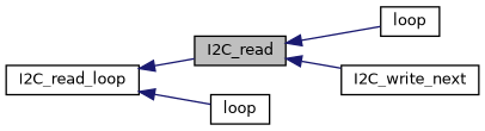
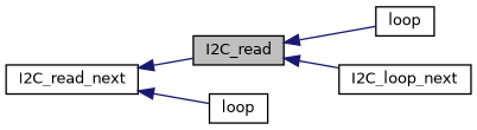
  digraph {
    rankdir=LR
    node [color=black fillcolor=white fontname=Helvetica fontsize=10 shape=record style=filled]
    edge [color=midnightblue dir=back fontname=Helvetica fontsize=10 labelfontname=Helvetica labelfontsize=10 style=solid]
    n1 [fillcolor=grey75 fontcolor=black height=0.2 label=I2C_read width=0.4]
    n2 [height=0.2 label=loop width=0.4]
-   n3 [height=0.2 label=I2C_write_next width=0.4]
-   n4 [height=0.2 label=I2C_read_loop width=0.4]
+   n3 [height=0.2 label=I2C_loop_next width=0.4]
+   n4 [height=0.2 label=I2C_read_next width=0.4]
    n5 [height=0.2 label=loop width=0.4]
    n1 -> n2
    n1 -> n3
    n4 -> n1
    n4 -> n5
  }
